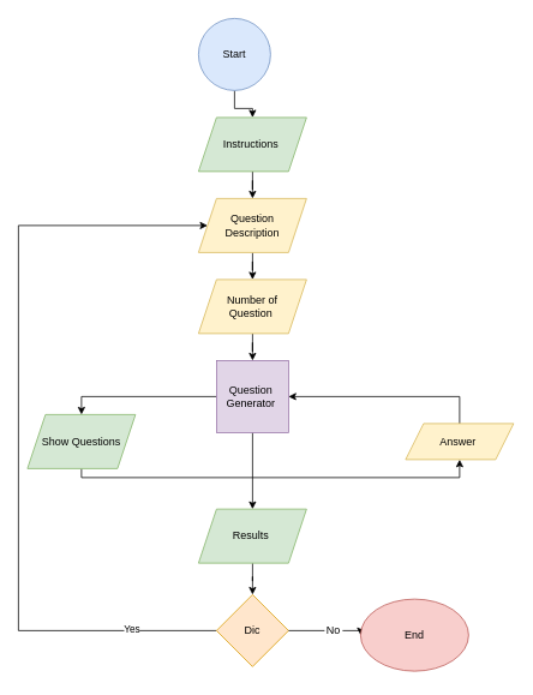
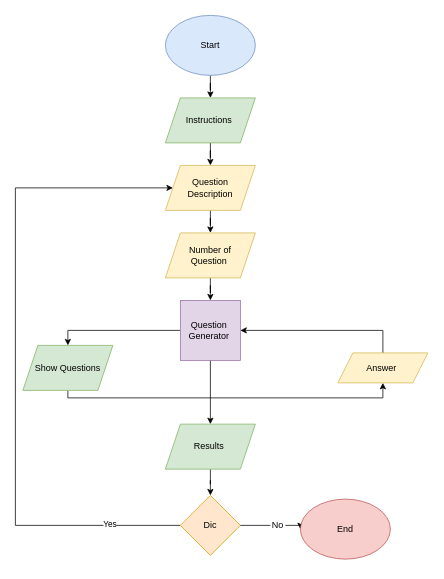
  <mxCell id="0" />
  <mxCell id="1" parent="0" />
  <mxCell id="2" style="edgeStyle=orthogonalEdgeStyle;rounded=0;orthogonalLoop=1;jettySize=auto;html=1;entryX=0.5;entryY=0;entryDx=0;entryDy=0;" edge="1" parent="1" source="4" target="14"><mxGeometry relative="1" as="geometry" /></mxCell>
  <mxCell id="3" style="edgeStyle=orthogonalEdgeStyle;rounded=0;orthogonalLoop=1;jettySize=auto;html=1;entryX=0.5;entryY=0;entryDx=0;entryDy=0;" edge="1" parent="1" source="4" target="18"><mxGeometry relative="1" as="geometry" /></mxCell>
  <mxCell id="4" value="Question&amp;nbsp;&lt;br&gt;Generator&amp;nbsp;" style="whiteSpace=wrap;html=1;aspect=fixed;fillColor=#e1d5e7;strokeColor=#9673a6;" vertex="1" parent="1"><mxGeometry x="240" y="400" width="80" height="80" as="geometry" /></mxCell>
  <mxCell id="5" style="edgeStyle=orthogonalEdgeStyle;rounded=0;orthogonalLoop=1;jettySize=auto;html=1;entryX=0.5;entryY=0;entryDx=0;entryDy=0;" edge="1" parent="1" source="6" target="10"><mxGeometry relative="1" as="geometry" /></mxCell>
  <mxCell id="6" value="Instructions&amp;nbsp;" style="shape=parallelogram;perimeter=parallelogramPerimeter;whiteSpace=wrap;html=1;fixedSize=1;fillColor=#d5e8d4;strokeColor=#82b366;" vertex="1" parent="1"><mxGeometry x="220" y="130" width="120" height="60" as="geometry" /></mxCell>
  <mxCell id="7" value="" style="edgeStyle=orthogonalEdgeStyle;rounded=0;orthogonalLoop=1;jettySize=auto;html=1;" edge="1" parent="1" source="8" target="6"><mxGeometry relative="1" as="geometry" /></mxCell>
- <mxCell id="8" value="Start" style="ellipse;whiteSpace=wrap;html=1;fillColor=#dae8fc;strokeColor=#6c8ebf;" vertex="1" parent="1"><mxGeometry x="220" y="20" width="80" height="80" as="geometry" /></mxCell>
+ <mxCell id="8" value="Start" style="ellipse;whiteSpace=wrap;html=1;fillColor=#dae8fc;strokeColor=#6c8ebf;" vertex="1" parent="1"><mxGeometry x="220" y="20" width="120" height="80" as="geometry" /></mxCell>
  <mxCell id="9" style="edgeStyle=orthogonalEdgeStyle;rounded=0;orthogonalLoop=1;jettySize=auto;html=1;entryX=0.5;entryY=0;entryDx=0;entryDy=0;" edge="1" parent="1" source="10" target="12"><mxGeometry relative="1" as="geometry" /></mxCell>
  <mxCell id="10" value="Question&lt;br&gt;&amp;nbsp;Description&amp;nbsp;" style="shape=parallelogram;perimeter=parallelogramPerimeter;whiteSpace=wrap;html=1;fixedSize=1;fillColor=#fff2cc;strokeColor=#d6b656;" vertex="1" parent="1"><mxGeometry x="220" y="220" width="120" height="60" as="geometry" /></mxCell>
  <mxCell id="11" style="edgeStyle=orthogonalEdgeStyle;rounded=0;orthogonalLoop=1;jettySize=auto;html=1;entryX=0.5;entryY=0;entryDx=0;entryDy=0;" edge="1" parent="1" source="12" target="4"><mxGeometry relative="1" as="geometry" /></mxCell>
  <mxCell id="12" value="Number of&lt;br&gt;Question&amp;nbsp;" style="shape=parallelogram;perimeter=parallelogramPerimeter;whiteSpace=wrap;html=1;fixedSize=1;fillColor=#fff2cc;strokeColor=#d6b656;" vertex="1" parent="1"><mxGeometry x="220" y="310" width="120" height="60" as="geometry" /></mxCell>
  <mxCell id="13" style="edgeStyle=orthogonalEdgeStyle;rounded=0;orthogonalLoop=1;jettySize=auto;html=1;entryX=0.5;entryY=1;entryDx=0;entryDy=0;" edge="1" parent="1" source="14" target="16"><mxGeometry relative="1" as="geometry"><Array as="points"><mxPoint x="90" y="530" /><mxPoint x="510" y="530" /></Array></mxGeometry></mxCell>
  <mxCell id="14" value="Show Questions" style="shape=parallelogram;perimeter=parallelogramPerimeter;whiteSpace=wrap;html=1;fixedSize=1;fillColor=#d5e8d4;strokeColor=#82b366;" vertex="1" parent="1"><mxGeometry x="30" y="460" width="120" height="60" as="geometry" /></mxCell>
  <mxCell id="15" style="edgeStyle=orthogonalEdgeStyle;rounded=0;orthogonalLoop=1;jettySize=auto;html=1;entryX=1;entryY=0.5;entryDx=0;entryDy=0;" edge="1" parent="1" source="16" target="4"><mxGeometry relative="1" as="geometry"><Array as="points"><mxPoint x="510" y="440" /></Array></mxGeometry></mxCell>
  <mxCell id="16" value="Answer&amp;nbsp;" style="shape=parallelogram;perimeter=parallelogramPerimeter;whiteSpace=wrap;html=1;fixedSize=1;fillColor=#fff2cc;strokeColor=#d6b656;" vertex="1" parent="1"><mxGeometry x="450" y="470" width="120" height="40" as="geometry" /></mxCell>
  <mxCell id="17" style="edgeStyle=orthogonalEdgeStyle;rounded=0;orthogonalLoop=1;jettySize=auto;html=1;entryX=0.5;entryY=0;entryDx=0;entryDy=0;" edge="1" parent="1" source="18" target="22"><mxGeometry relative="1" as="geometry" /></mxCell>
  <mxCell id="18" value="Results&amp;nbsp;" style="shape=parallelogram;perimeter=parallelogramPerimeter;whiteSpace=wrap;html=1;fixedSize=1;fillColor=#d5e8d4;strokeColor=#82b366;" vertex="1" parent="1"><mxGeometry x="220" y="565" width="120" height="60" as="geometry" /></mxCell>
  <mxCell id="19" style="edgeStyle=orthogonalEdgeStyle;rounded=0;orthogonalLoop=1;jettySize=auto;html=1;entryX=0;entryY=0.5;entryDx=0;entryDy=0;startArrow=none;" edge="1" parent="1" source="24" target="23"><mxGeometry relative="1" as="geometry" /></mxCell>
  <mxCell id="20" style="edgeStyle=orthogonalEdgeStyle;rounded=0;orthogonalLoop=1;jettySize=auto;html=1;entryX=0;entryY=0.5;entryDx=0;entryDy=0;" edge="1" parent="1" source="22" target="10"><mxGeometry relative="1" as="geometry"><Array as="points"><mxPoint x="20" y="700" /><mxPoint x="20" y="250" /></Array></mxGeometry></mxCell>
  <mxCell id="21" value="Yes" style="edgeLabel;html=1;align=center;verticalAlign=middle;resizable=0;points=[];" vertex="1" connectable="0" parent="20"><mxGeometry x="-0.784" y="-3" relative="1" as="geometry"><mxPoint as="offset" /></mxGeometry></mxCell>
  <mxCell id="22" value="Dic" style="rhombus;whiteSpace=wrap;html=1;fillColor=#ffe6cc;strokeColor=#d79b00;" vertex="1" parent="1"><mxGeometry x="240" y="660" width="80" height="80" as="geometry" /></mxCell>
  <mxCell id="23" value="End" style="ellipse;whiteSpace=wrap;html=1;fillColor=#f8cecc;strokeColor=#b85450;" vertex="1" parent="1"><mxGeometry x="400" y="665" width="120" height="80" as="geometry" /></mxCell>
  <mxCell id="24" value="No" style="text;html=1;strokeColor=none;fillColor=none;align=center;verticalAlign=middle;whiteSpace=wrap;rounded=0;" vertex="1" parent="1"><mxGeometry x="360" y="650" width="20" height="100" as="geometry" /></mxCell>
  <mxCell id="25" value="" style="edgeStyle=orthogonalEdgeStyle;rounded=0;orthogonalLoop=1;jettySize=auto;html=1;entryX=0;entryY=0.5;entryDx=0;entryDy=0;endArrow=none;" edge="1" parent="1" source="22" target="24"><mxGeometry relative="1" as="geometry"><mxPoint x="320" y="700" as="sourcePoint" /><mxPoint x="440" y="700" as="targetPoint" /></mxGeometry></mxCell>
